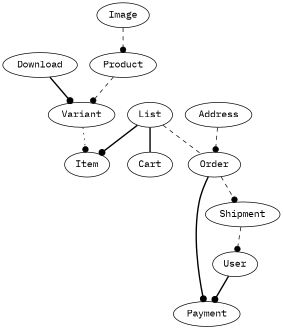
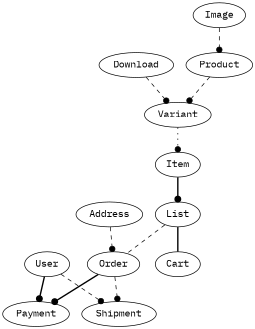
  digraph {
    fontname="IBM Plex Mono"
    splines=true
    node [fontname="IBM Plex Mono"]
    edge [arrowhead=dot arrowtail=none fontname="IBM Plex Mono" style=dashed]
    List
    Item
    Order
    Cart
    Payment
    Shipment
    Address
    Download
    Variant
    Image
    Product
    User
-   List -> Item [arrowtail=crow style=bold]
+   Item -> List [arrowtail=crow style=bold]
    List -> Order [arrowhead=none arrowtail=onormal]
    List -> Cart [arrowhead=none arrowtail=onormal style=bold]
    Order -> Payment [arrowtail=odot style=bold]
    Order -> Shipment [arrowtail=odot]
    Address -> Order [arrowtail=odot]
-   Download -> Variant [style=bold]
+   Download -> Variant
    Variant -> Item [style=dotted]
    Image -> Product
    Product -> Variant [arrowtail=crow]
    User -> Payment [style=bold]
-   Shipment -> User
+   User -> Shipment
  }
